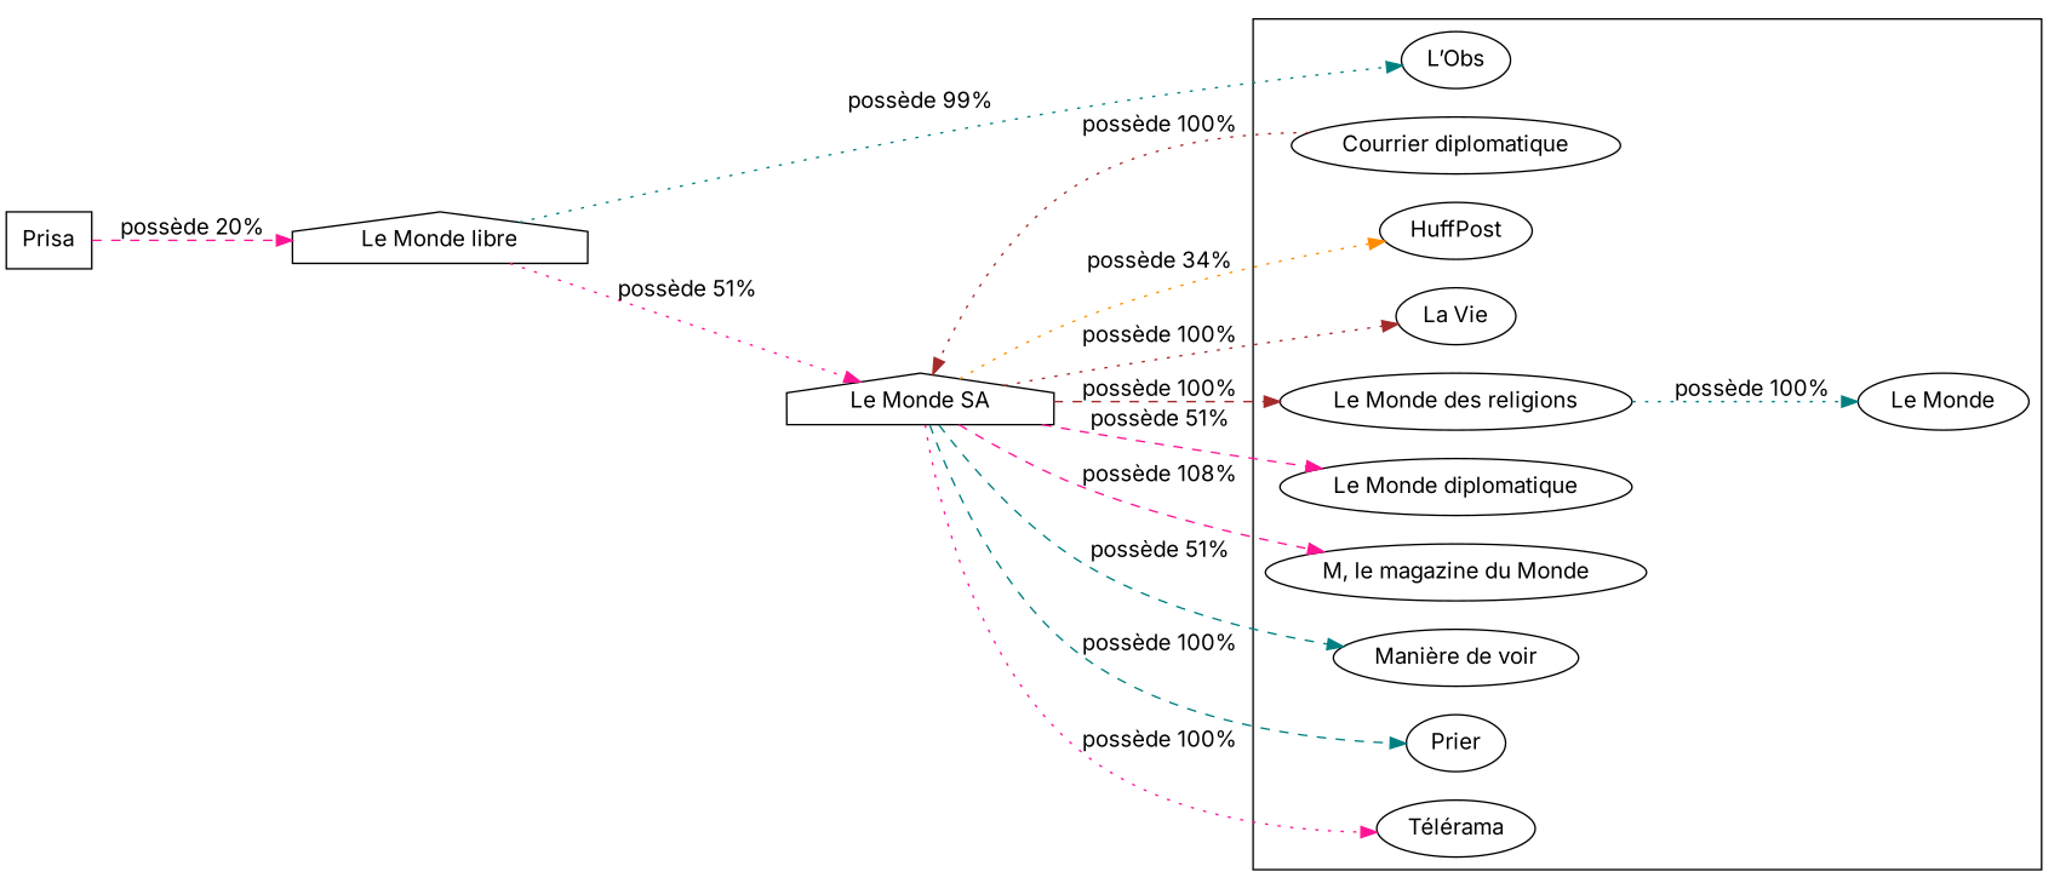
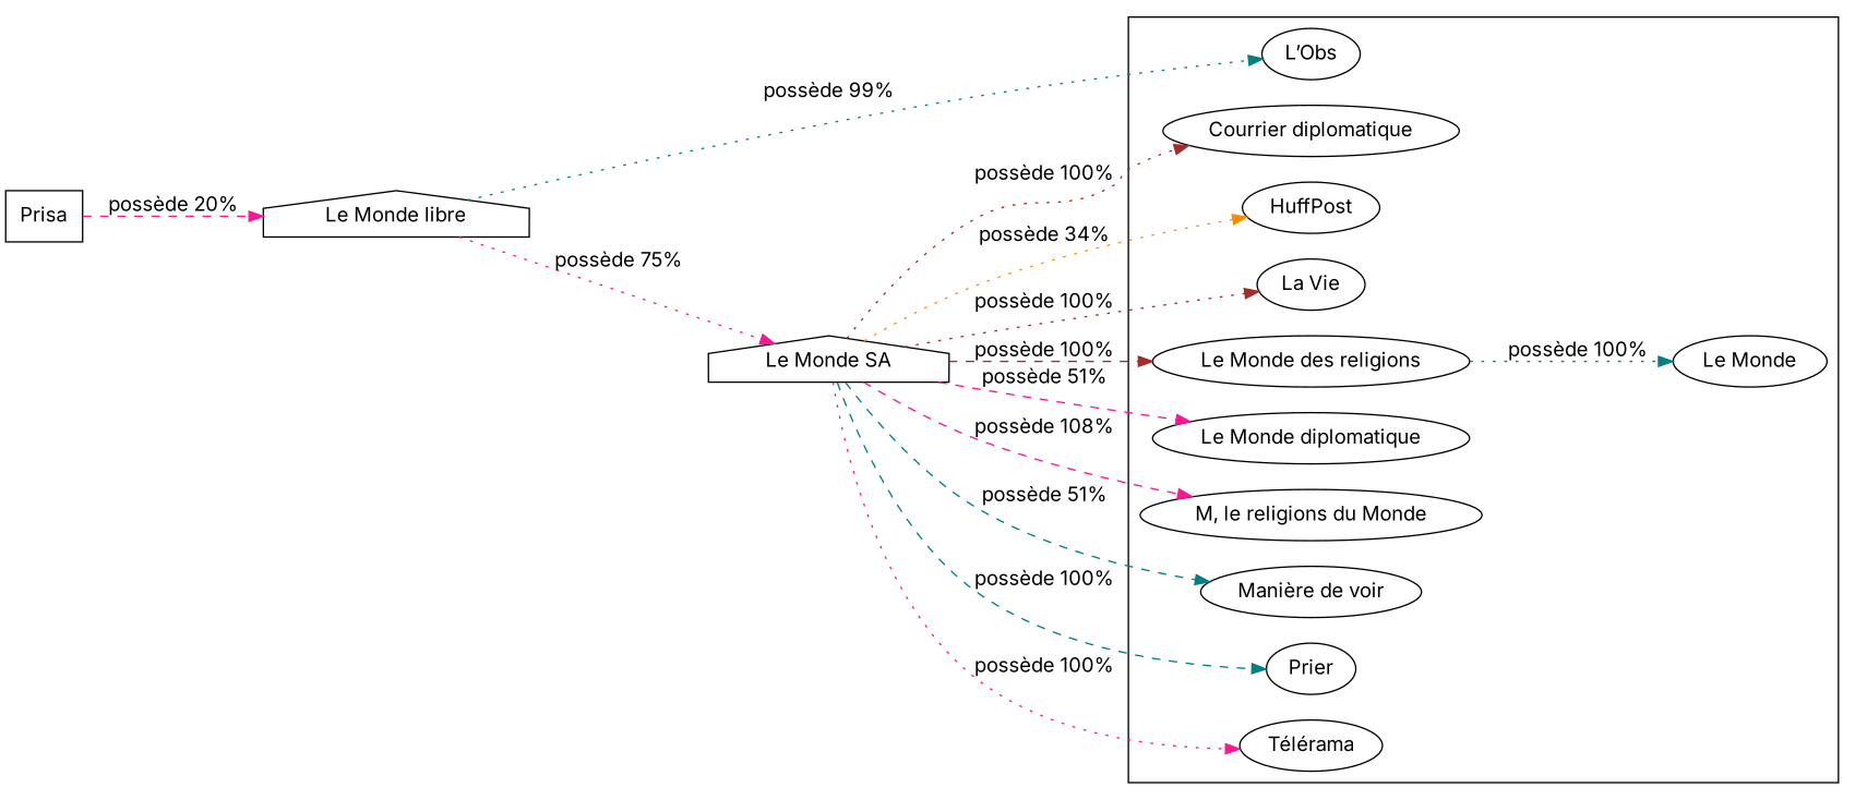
  digraph {
    fontname=Inter
    rankdir=LR
    node [fontname=Inter]
    edge [color=deeppink fontname=Inter style=dotted]
    n1 [label="L’Obs"]
    n2 [label="Courrier diplomatique"]
    n3 [label=HuffPost]
    n4 [label="La Vie"]
    n5 [label="Le Monde"]
    n6 [label="Le Monde des religions"]
    n7 [label="Le Monde diplomatique"]
-   n8 [label="M, le magazine du Monde"]
+   n8 [label="M, le religions du Monde"]
    n9 [label="Manière de voir"]
    n10 [label=Prier]
    n11 [label="Télérama"]
    n12 [label=Prisa shape=box]
    n13 [label="Le Monde libre" shape=house]
    n14 [label="Le Monde SA" shape=house]
    subgraph cluster_1 {
      n1
      n2
      n3
      n4
      n5
      n6
      n7
      n8
      n9
      n10
      n11
    }
    subgraph sub_2 {
      n12
    }
    n6 -> n5 [color=teal label="possède 100%"]
    n12 -> n13 [label="possède 20%" style=dashed]
    n13 -> n1 [color=teal label="possède 99%"]
-   n13 -> n14 [label="possède 51%"]
-   n2 -> n14 [color=brown label="possède 100%"]
+   n13 -> n14 [label="possède 75%"]
+   n14 -> n2 [color=brown label="possède 100%"]
    n14 -> n3 [color=darkorange label="possède 34%"]
    n14 -> n4 [color=brown label="possède 100%"]
    n14 -> n6 [color=brown label="possède 100%" style=dashed]
    n14 -> n7 [label="possède 51%" style=dashed]
    n14 -> n8 [label="possède 108%" style=dashed]
    n14 -> n9 [color=teal label="possède 51%" style=dashed]
    n14 -> n10 [color=teal label="possède 100%" style=dashed]
    n14 -> n11 [label="possède 100%"]
  }
